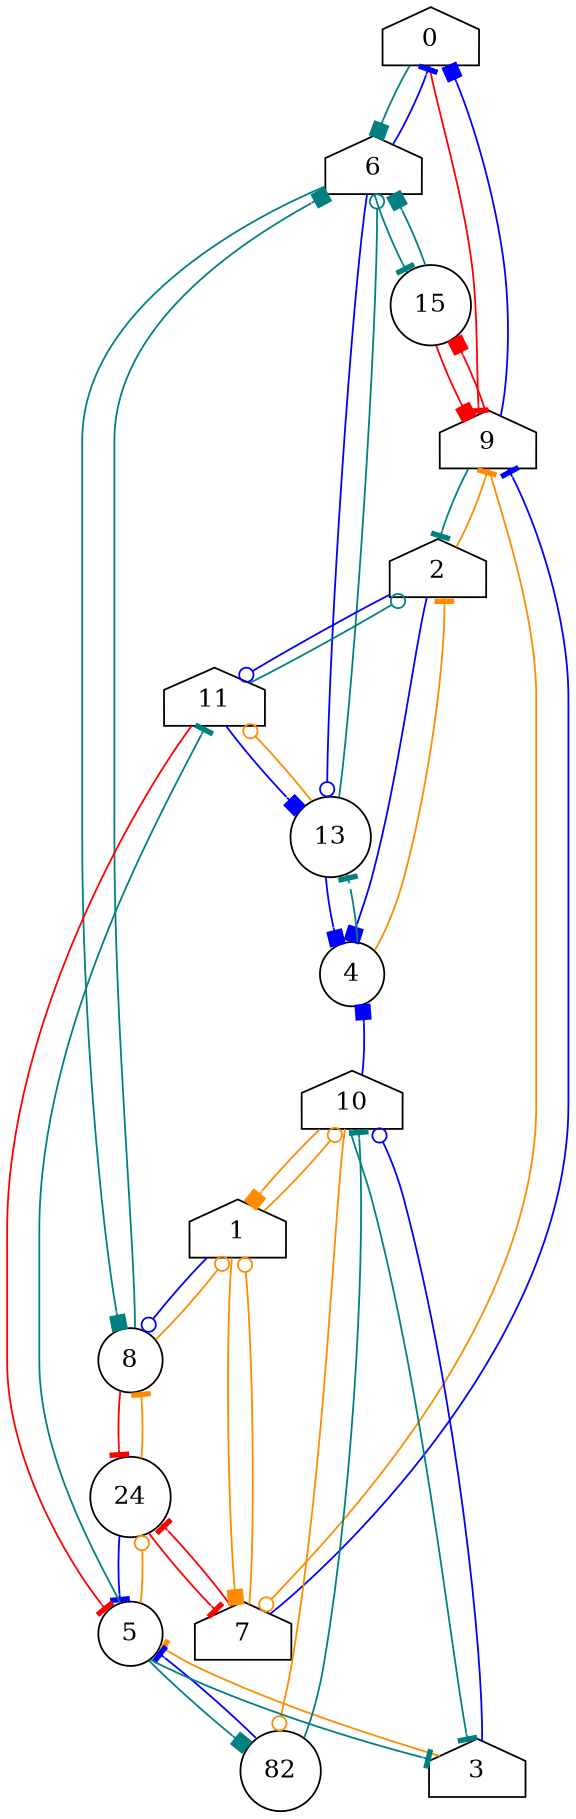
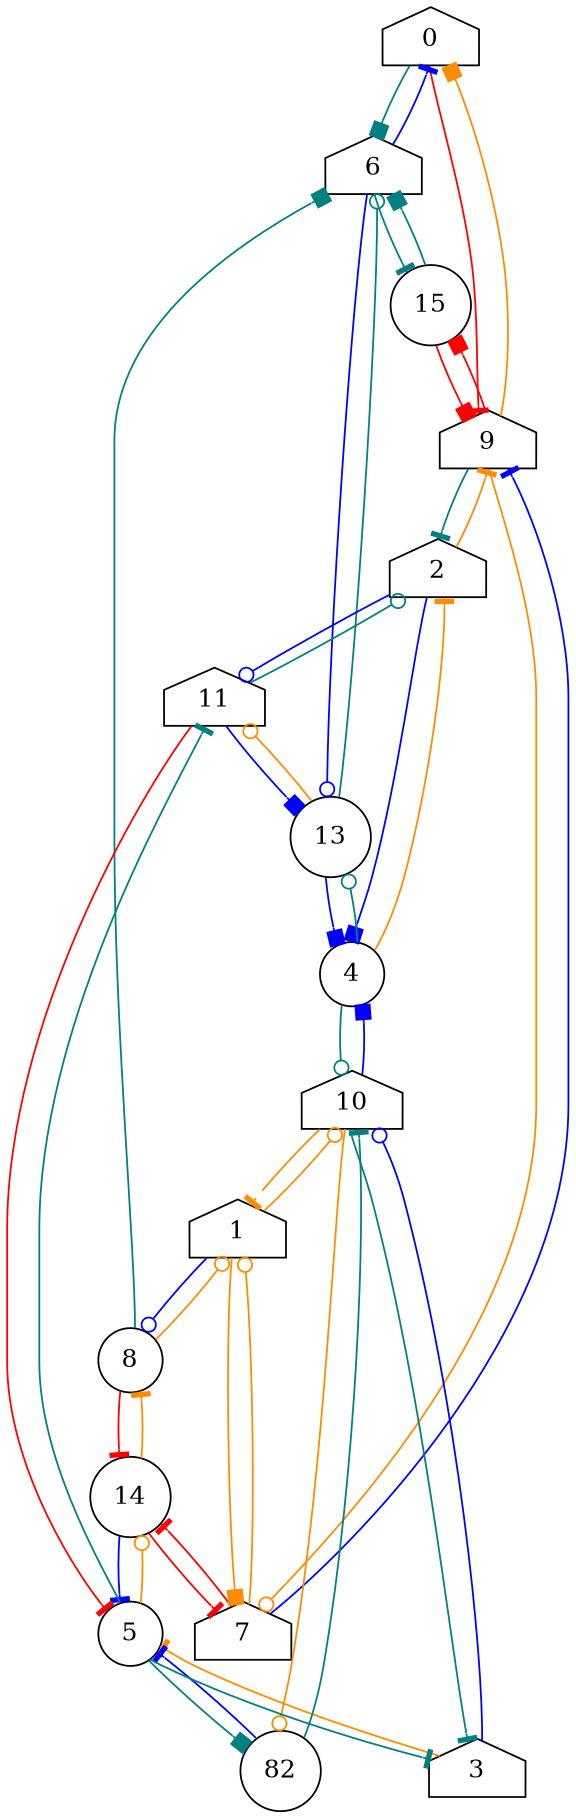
  digraph {
    node [shape=house]
    edge [arrowhead=tee color=teal]
    0
    6
    9
    8 [shape=circle]
    13 [shape=circle]
    15 [shape=circle]
    7
    2
    1
-   14 [shape=circle label=24]
+   14 [shape=circle]
    4 [shape=circle]
    11
    10
    3
    n15 [label=82 shape=circle]
    5 [shape=circle]
    0 -> 6 [arrowhead=box]
    0 -> 9 [color=red]
    6 -> 0 [color=blue]
-   6 -> 8 [arrowhead=box]
    6 -> 13 [arrowhead=odot color=blue]
    6 -> 15
-   9 -> 0 [arrowhead=box color=blue]
+   9 -> 0 [arrowhead=box color=darkorange]
    9 -> 15 [arrowhead=box color=red]
    9 -> 7 [arrowhead=odot color=darkorange]
    9 -> 2
    8 -> 6 [arrowhead=box]
    8 -> 1 [arrowhead=odot color=darkorange]
    8 -> 14 [color=red]
    13 -> 6 [arrowhead=odot]
    13 -> 4 [arrowhead=box color=blue]
    13 -> 11 [arrowhead=odot color=darkorange]
    15 -> 6 [arrowhead=box]
    15 -> 9 [arrowhead=box color=red]
    7 -> 9 [color=blue]
    7 -> 1 [arrowhead=odot color=darkorange]
    7 -> 14 [color=red]
    2 -> 9 [color=darkorange]
    2 -> 4 [arrowhead=box color=blue]
    2 -> 11 [arrowhead=odot color=blue]
    1 -> 8 [arrowhead=odot color=blue]
    1 -> 7 [arrowhead=box color=darkorange]
    1 -> 10 [arrowhead=odot color=darkorange]
    14 -> 8 [color=darkorange]
    14 -> 7 [color=red]
    14 -> 5 [color=blue]
-   4 -> 13
+   4 -> 13 [arrowhead=odot]
    4 -> 2 [color=darkorange]
+   4 -> 10 [arrowhead=odot]
    11 -> 13 [arrowhead=box color=blue]
    11 -> 2 [arrowhead=odot]
    11 -> 5 [color=red]
-   10 -> 1 [arrowhead=box color=darkorange]
+   10 -> 1 [color=darkorange]
    10 -> 4 [arrowhead=box color=blue]
    10 -> 3
    10 -> n15 [arrowhead=odot color=darkorange]
    3 -> 10 [arrowhead=odot color=blue]
    3 -> 5 [color=darkorange]
    n15 -> 10
    n15 -> 5 [color=blue]
    5 -> 14 [arrowhead=odot color=darkorange]
    5 -> 11
    5 -> 3
    5 -> n15 [arrowhead=box]
  }
